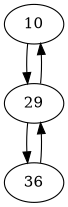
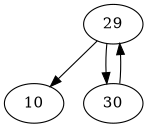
  digraph {
    edge [constraint=true]
    n1 [label=10]
    n2 [label=29]
-   n3 [label=36]
-   n1 -> n2
+   n3 [label=30]
    n2 -> n1
    n2 -> n3
    n3 -> n2
  }
